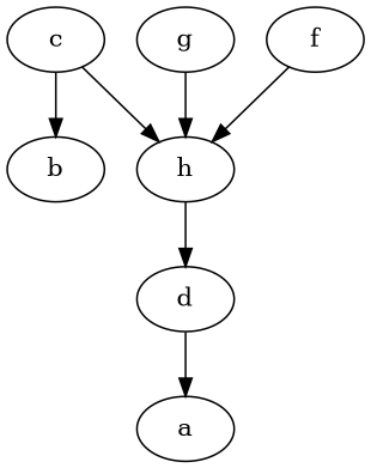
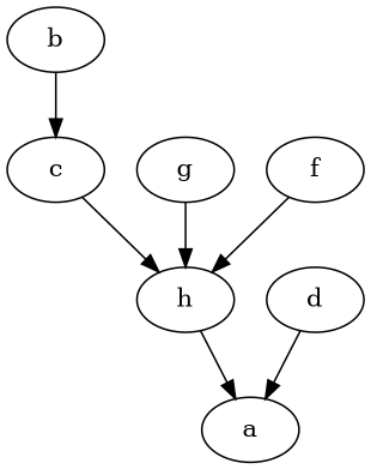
  digraph {
    b
    c
    h
    d
    a
    g
    f
-   c -> b
+   b -> c
    c -> h
-   h -> d
+   h -> a
    d -> a
    g -> h
    f -> h
  }
